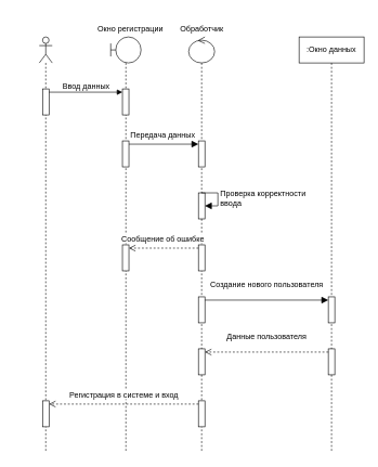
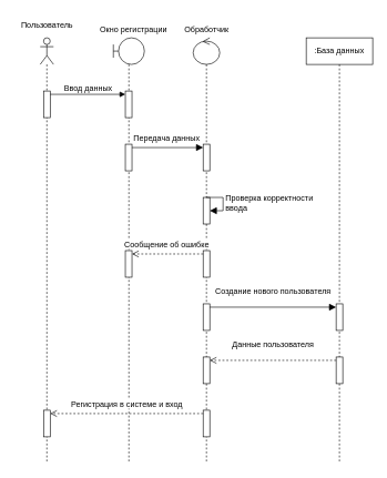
  <mxCell id="0" />
  <mxCell id="1" parent="0" />
  <mxCell id="2" value="" style="shape=umlLifeline;perimeter=lifelinePerimeter;whiteSpace=wrap;html=1;container=1;dropTarget=0;collapsible=0;recursiveResize=0;outlineConnect=0;portConstraint=eastwest;newEdgeStyle={&quot;curved&quot;:0,&quot;rounded&quot;:0};participant=umlActor;" parent="1" vertex="1"><mxGeometry x="60" y="56" width="20" height="640" as="geometry" /></mxCell>
  <mxCell id="3" value="" style="html=1;points=[[0,0,0,0,5],[0,1,0,0,-5],[1,0,0,0,5],[1,1,0,0,-5]];perimeter=orthogonalPerimeter;outlineConnect=0;targetShapes=umlLifeline;portConstraint=eastwest;newEdgeStyle={&quot;curved&quot;:0,&quot;rounded&quot;:0};" parent="2" vertex="1"><mxGeometry x="5" y="80" width="10" height="40" as="geometry" /></mxCell>
  <mxCell id="4" value="" style="html=1;points=[[0,0,0,0,5],[0,1,0,0,-5],[1,0,0,0,5],[1,1,0,0,-5]];perimeter=orthogonalPerimeter;outlineConnect=0;targetShapes=umlLifeline;portConstraint=eastwest;newEdgeStyle={&quot;curved&quot;:0,&quot;rounded&quot;:0};" parent="2" vertex="1"><mxGeometry x="5" y="560" width="10" height="40" as="geometry" /></mxCell>
  <mxCell id="5" value="" style="shape=umlLifeline;perimeter=lifelinePerimeter;whiteSpace=wrap;html=1;container=1;dropTarget=0;collapsible=0;recursiveResize=0;outlineConnect=0;portConstraint=eastwest;newEdgeStyle={&quot;curved&quot;:0,&quot;rounded&quot;:0};participant=umlBoundary;" parent="1" vertex="1"><mxGeometry x="170" y="56" width="46.67" height="640" as="geometry" /></mxCell>
  <mxCell id="6" value="" style="html=1;points=[[0,0,0,0,5],[0,1,0,0,-5],[1,0,0,0,5],[1,1,0,0,-5]];perimeter=orthogonalPerimeter;outlineConnect=0;targetShapes=umlLifeline;portConstraint=eastwest;newEdgeStyle={&quot;curved&quot;:0,&quot;rounded&quot;:0};" parent="5" vertex="1"><mxGeometry x="18" y="80" width="10" height="40" as="geometry" /></mxCell>
  <mxCell id="7" value="" style="html=1;points=[[0,0,0,0,5],[0,1,0,0,-5],[1,0,0,0,5],[1,1,0,0,-5]];perimeter=orthogonalPerimeter;outlineConnect=0;targetShapes=umlLifeline;portConstraint=eastwest;newEdgeStyle={&quot;curved&quot;:0,&quot;rounded&quot;:0};" parent="5" vertex="1"><mxGeometry x="18" y="320" width="10" height="40" as="geometry" /></mxCell>
  <mxCell id="8" value="" style="html=1;points=[[0,0,0,0,5],[0,1,0,0,-5],[1,0,0,0,5],[1,1,0,0,-5]];perimeter=orthogonalPerimeter;outlineConnect=0;targetShapes=umlLifeline;portConstraint=eastwest;newEdgeStyle={&quot;curved&quot;:0,&quot;rounded&quot;:0};" parent="5" vertex="1"><mxGeometry x="18" y="160" width="10" height="40" as="geometry" /></mxCell>
  <mxCell id="9" value="Ввод данных" style="html=1;verticalAlign=bottom;startArrow=none;endArrow=block;startSize=8;curved=0;rounded=0;entryX=0;entryY=0;entryDx=0;entryDy=5;fontSize=12;startFill=0;" parent="1" source="3" target="6" edge="1"><mxGeometry relative="1" as="geometry"><mxPoint x="118" y="141" as="sourcePoint" /></mxGeometry></mxCell>
  <mxCell id="10" value="" style="shape=umlLifeline;perimeter=lifelinePerimeter;whiteSpace=wrap;html=1;container=1;dropTarget=0;collapsible=0;recursiveResize=0;outlineConnect=0;portConstraint=eastwest;newEdgeStyle={&quot;curved&quot;:0,&quot;rounded&quot;:0};participant=umlControl;" parent="1" vertex="1"><mxGeometry x="290" y="56" width="40" height="640" as="geometry" /></mxCell>
  <mxCell id="11" value="" style="html=1;points=[[0,0,0,0,5],[0,1,0,0,-5],[1,0,0,0,5],[1,1,0,0,-5]];perimeter=orthogonalPerimeter;outlineConnect=0;targetShapes=umlLifeline;portConstraint=eastwest;newEdgeStyle={&quot;curved&quot;:0,&quot;rounded&quot;:0};" parent="10" vertex="1"><mxGeometry x="15" y="160" width="10" height="40" as="geometry" /></mxCell>
  <mxCell id="12" value="" style="html=1;points=[[0,0,0,0,5],[0,1,0,0,-5],[1,0,0,0,5],[1,1,0,0,-5]];perimeter=orthogonalPerimeter;outlineConnect=0;targetShapes=umlLifeline;portConstraint=eastwest;newEdgeStyle={&quot;curved&quot;:0,&quot;rounded&quot;:0};" parent="10" vertex="1"><mxGeometry x="15" y="240" width="10" height="40" as="geometry" /></mxCell>
  <mxCell id="13" value="Проверка корректности&amp;nbsp;&lt;div&gt;ввода&lt;/div&gt;" style="html=1;align=left;spacingLeft=2;endArrow=block;rounded=0;edgeStyle=orthogonalEdgeStyle;curved=0;rounded=0;fontSize=12;startSize=8;endSize=8;" parent="10" source="10" target="12" edge="1"><mxGeometry x="-0.005" relative="1" as="geometry"><mxPoint x="160" y="240" as="sourcePoint" /><Array as="points"><mxPoint x="45" y="240" /><mxPoint x="45" y="260" /></Array><mxPoint as="offset" /></mxGeometry></mxCell>
  <mxCell id="14" value="" style="html=1;points=[[0,0,0,0,5],[0,1,0,0,-5],[1,0,0,0,5],[1,1,0,0,-5]];perimeter=orthogonalPerimeter;outlineConnect=0;targetShapes=umlLifeline;portConstraint=eastwest;newEdgeStyle={&quot;curved&quot;:0,&quot;rounded&quot;:0};" parent="10" vertex="1"><mxGeometry x="15" y="320" width="10" height="40" as="geometry" /></mxCell>
  <mxCell id="15" value="" style="html=1;points=[[0,0,0,0,5],[0,1,0,0,-5],[1,0,0,0,5],[1,1,0,0,-5]];perimeter=orthogonalPerimeter;outlineConnect=0;targetShapes=umlLifeline;portConstraint=eastwest;newEdgeStyle={&quot;curved&quot;:0,&quot;rounded&quot;:0};" parent="10" vertex="1"><mxGeometry x="15" y="400" width="10" height="40" as="geometry" /></mxCell>
  <mxCell id="16" value="" style="html=1;points=[[0,0,0,0,5],[0,1,0,0,-5],[1,0,0,0,5],[1,1,0,0,-5]];perimeter=orthogonalPerimeter;outlineConnect=0;targetShapes=umlLifeline;portConstraint=eastwest;newEdgeStyle={&quot;curved&quot;:0,&quot;rounded&quot;:0};" parent="10" vertex="1"><mxGeometry x="15" y="480" width="10" height="40" as="geometry" /></mxCell>
  <mxCell id="17" value="" style="html=1;points=[[0,0,0,0,5],[0,1,0,0,-5],[1,0,0,0,5],[1,1,0,0,-5]];perimeter=orthogonalPerimeter;outlineConnect=0;targetShapes=umlLifeline;portConstraint=eastwest;newEdgeStyle={&quot;curved&quot;:0,&quot;rounded&quot;:0};" parent="10" vertex="1"><mxGeometry x="15" y="560" width="10" height="40" as="geometry" /></mxCell>
  <mxCell id="18" value="Передача данных" style="html=1;verticalAlign=bottom;endArrow=block;curved=0;rounded=0;entryX=0;entryY=0;entryDx=0;entryDy=5;fontSize=12;startSize=8;endSize=8;" parent="1" source="8" target="11" edge="1"><mxGeometry x="-0.028" y="5" relative="1" as="geometry"><mxPoint x="235" y="211" as="sourcePoint" /><mxPoint as="offset" /></mxGeometry></mxCell>
  <mxCell id="19" value="Сообщение об ошибке" style="html=1;verticalAlign=bottom;endArrow=open;dashed=1;endSize=8;curved=0;rounded=0;fontSize=12;exitX=0;exitY=0;exitDx=0;exitDy=5;exitPerimeter=0;" parent="1" source="14" target="7" edge="1"><mxGeometry x="0.028" y="-5" relative="1" as="geometry"><mxPoint x="300" y="416" as="sourcePoint" /><mxPoint x="220" y="416" as="targetPoint" /><mxPoint as="offset" /></mxGeometry></mxCell>
- <mxCell id="20" value=":Окно данных" style="shape=umlLifeline;perimeter=lifelinePerimeter;whiteSpace=wrap;html=1;container=1;dropTarget=0;collapsible=0;recursiveResize=0;outlineConnect=0;portConstraint=eastwest;newEdgeStyle={&quot;curved&quot;:0,&quot;rounded&quot;:0};" parent="1" vertex="1"><mxGeometry x="460" y="56" width="100" height="640" as="geometry" /></mxCell>
+ <mxCell id="20" value=":База данных" style="shape=umlLifeline;perimeter=lifelinePerimeter;whiteSpace=wrap;html=1;container=1;dropTarget=0;collapsible=0;recursiveResize=0;outlineConnect=0;portConstraint=eastwest;newEdgeStyle={&quot;curved&quot;:0,&quot;rounded&quot;:0};" parent="1" vertex="1"><mxGeometry x="460" y="56" width="100" height="640" as="geometry" /></mxCell>
  <mxCell id="21" value="" style="html=1;points=[[0,0,0,0,5],[0,1,0,0,-5],[1,0,0,0,5],[1,1,0,0,-5]];perimeter=orthogonalPerimeter;outlineConnect=0;targetShapes=umlLifeline;portConstraint=eastwest;newEdgeStyle={&quot;curved&quot;:0,&quot;rounded&quot;:0};" parent="20" vertex="1"><mxGeometry x="45" y="400" width="10" height="40" as="geometry" /></mxCell>
  <mxCell id="22" value="" style="html=1;points=[[0,0,0,0,5],[0,1,0,0,-5],[1,0,0,0,5],[1,1,0,0,-5]];perimeter=orthogonalPerimeter;outlineConnect=0;targetShapes=umlLifeline;portConstraint=eastwest;newEdgeStyle={&quot;curved&quot;:0,&quot;rounded&quot;:0};" parent="20" vertex="1"><mxGeometry x="45" y="480" width="10" height="40" as="geometry" /></mxCell>
  <mxCell id="23" value="Создание нового пользователя" style="html=1;verticalAlign=bottom;endArrow=block;curved=0;rounded=0;entryX=0;entryY=0;entryDx=0;entryDy=5;fontSize=12;startSize=8;endSize=8;" parent="1" source="15" target="21" edge="1"><mxGeometry y="15" relative="1" as="geometry"><mxPoint x="415" y="461" as="sourcePoint" /><mxPoint as="offset" /></mxGeometry></mxCell>
  <mxCell id="24" value="Данные пользователя" style="html=1;verticalAlign=bottom;endArrow=open;dashed=1;endSize=8;curved=0;rounded=0;exitX=0;exitY=0;exitDx=0;exitDy=5;fontSize=12;entryX=1;entryY=0;entryDx=0;entryDy=5;entryPerimeter=0;exitPerimeter=0;" parent="1" source="22" target="16" edge="1"><mxGeometry y="-15" relative="1" as="geometry"><mxPoint x="415" y="571" as="targetPoint" /><mxPoint as="offset" /></mxGeometry></mxCell>
  <mxCell id="25" value="Регистрация в системе и вход" style="html=1;verticalAlign=bottom;endArrow=open;dashed=1;endSize=8;curved=0;rounded=0;fontSize=12;exitX=0;exitY=0;exitDx=0;exitDy=5;exitPerimeter=0;entryX=1;entryY=0;entryDx=0;entryDy=5;entryPerimeter=0;" parent="1" source="17" target="4" edge="1"><mxGeometry y="-5" relative="1" as="geometry"><mxPoint x="200" y="626" as="sourcePoint" /><mxPoint x="120" y="626" as="targetPoint" /><mxPoint as="offset" /></mxGeometry></mxCell>
+ <mxCell id="26" value="&lt;span style=&quot;font-weight: normal;&quot;&gt;Пользователь&lt;/span&gt;" style="text;align=center;fontStyle=1;verticalAlign=middle;spacingLeft=3;spacingRight=3;strokeColor=none;rotatable=0;points=[[0,0.5],[1,0.5]];portConstraint=eastwest;html=1;" parent="1" vertex="1"><mxGeometry x="20" y="20" width="100" height="36" as="geometry" /></mxCell>
  <mxCell id="27" value="&lt;span style=&quot;font-weight: 400;&quot;&gt;Окно регистрации&lt;/span&gt;" style="text;align=center;fontStyle=1;verticalAlign=middle;spacingLeft=3;spacingRight=3;strokeColor=none;rotatable=0;points=[[0,0.5],[1,0.5]];portConstraint=eastwest;html=1;" parent="1" vertex="1"><mxGeometry x="150" y="26" width="100" height="36" as="geometry" /></mxCell>
  <mxCell id="28" value="&lt;span style=&quot;font-weight: 400;&quot;&gt;Обработчик&lt;/span&gt;" style="text;align=center;fontStyle=1;verticalAlign=middle;spacingLeft=3;spacingRight=3;strokeColor=none;rotatable=0;points=[[0,0.5],[1,0.5]];portConstraint=eastwest;html=1;" parent="1" vertex="1"><mxGeometry x="260" y="26" width="100" height="36" as="geometry" /></mxCell>
